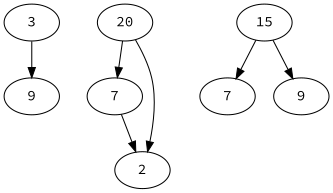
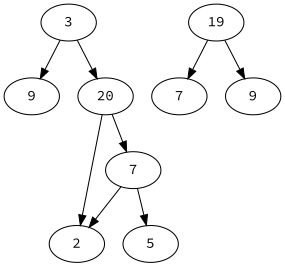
  digraph {
    fontname="Source Code Pro"
    node [fontname="Source Code Pro"]
    edge [fontname="Source Code Pro"]
    n1 [label=3]
    n2 [label=9]
    n3 [label=20]
    n4 [label=7]
    n5 [label=2]
-   n6 [label=15]
+   n6 [label=19]
    n7 [label=7]
    n8 [label=9]
+   n9 [label=5]
    n1 -> n2
+   n1 -> n3
    n3 -> n4
    n3 -> n5
    n4 -> n5
+   n4 -> n9
    n6 -> n7
    n6 -> n8
  }
